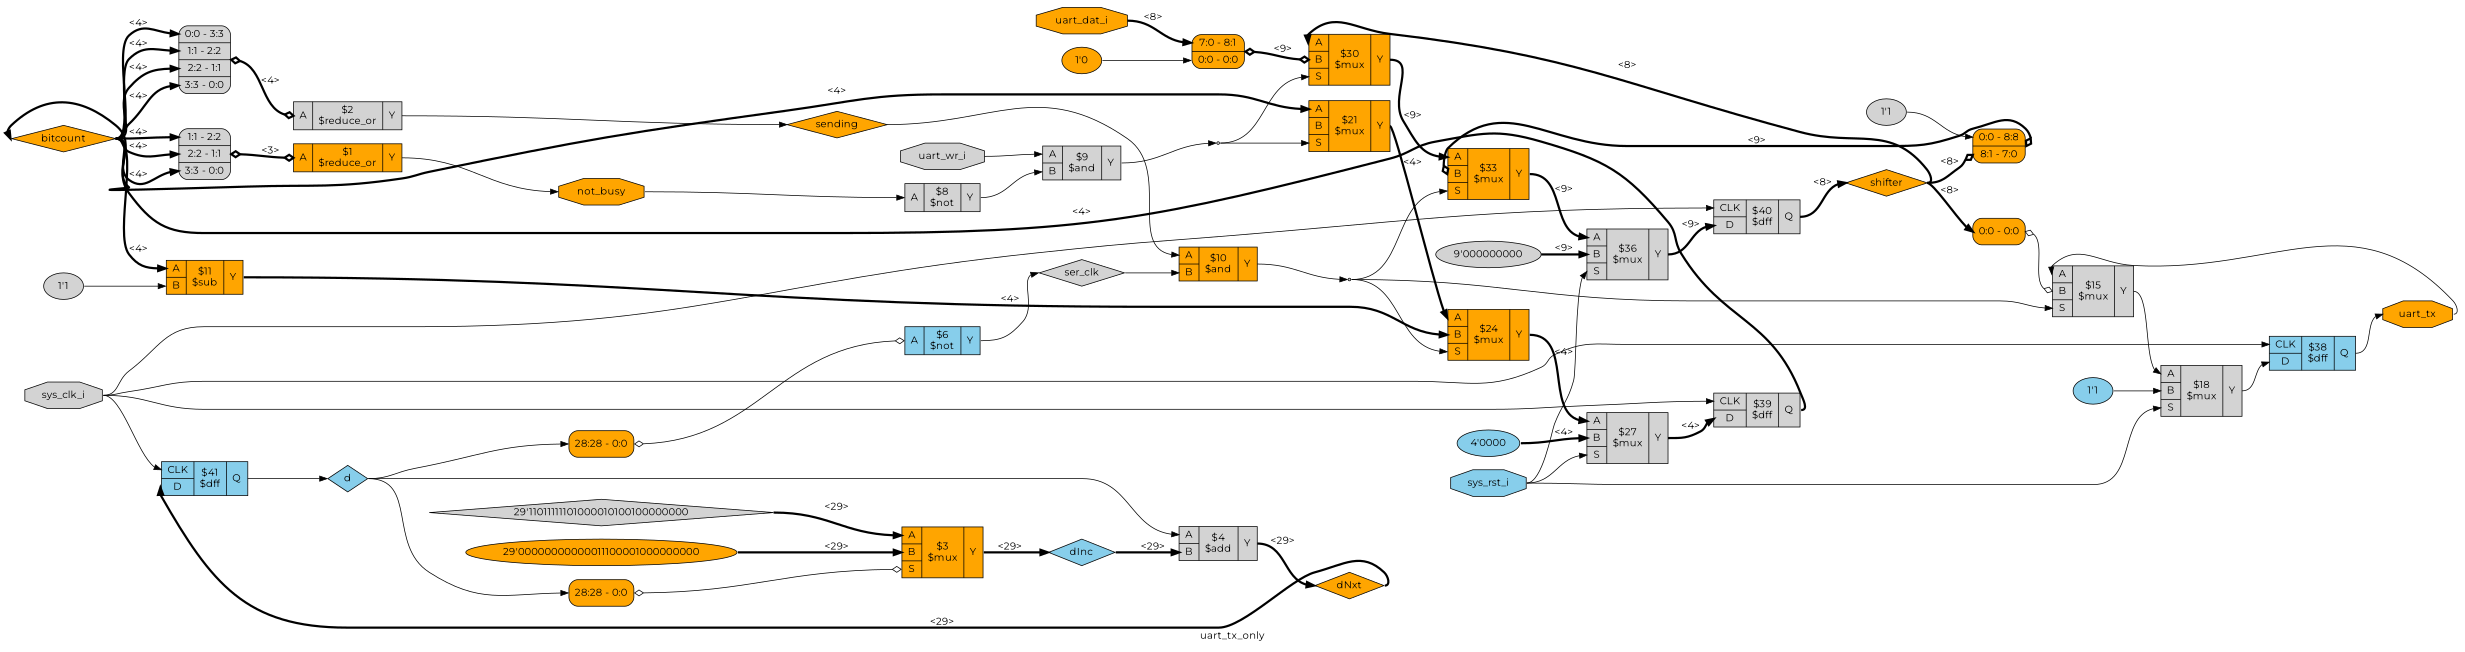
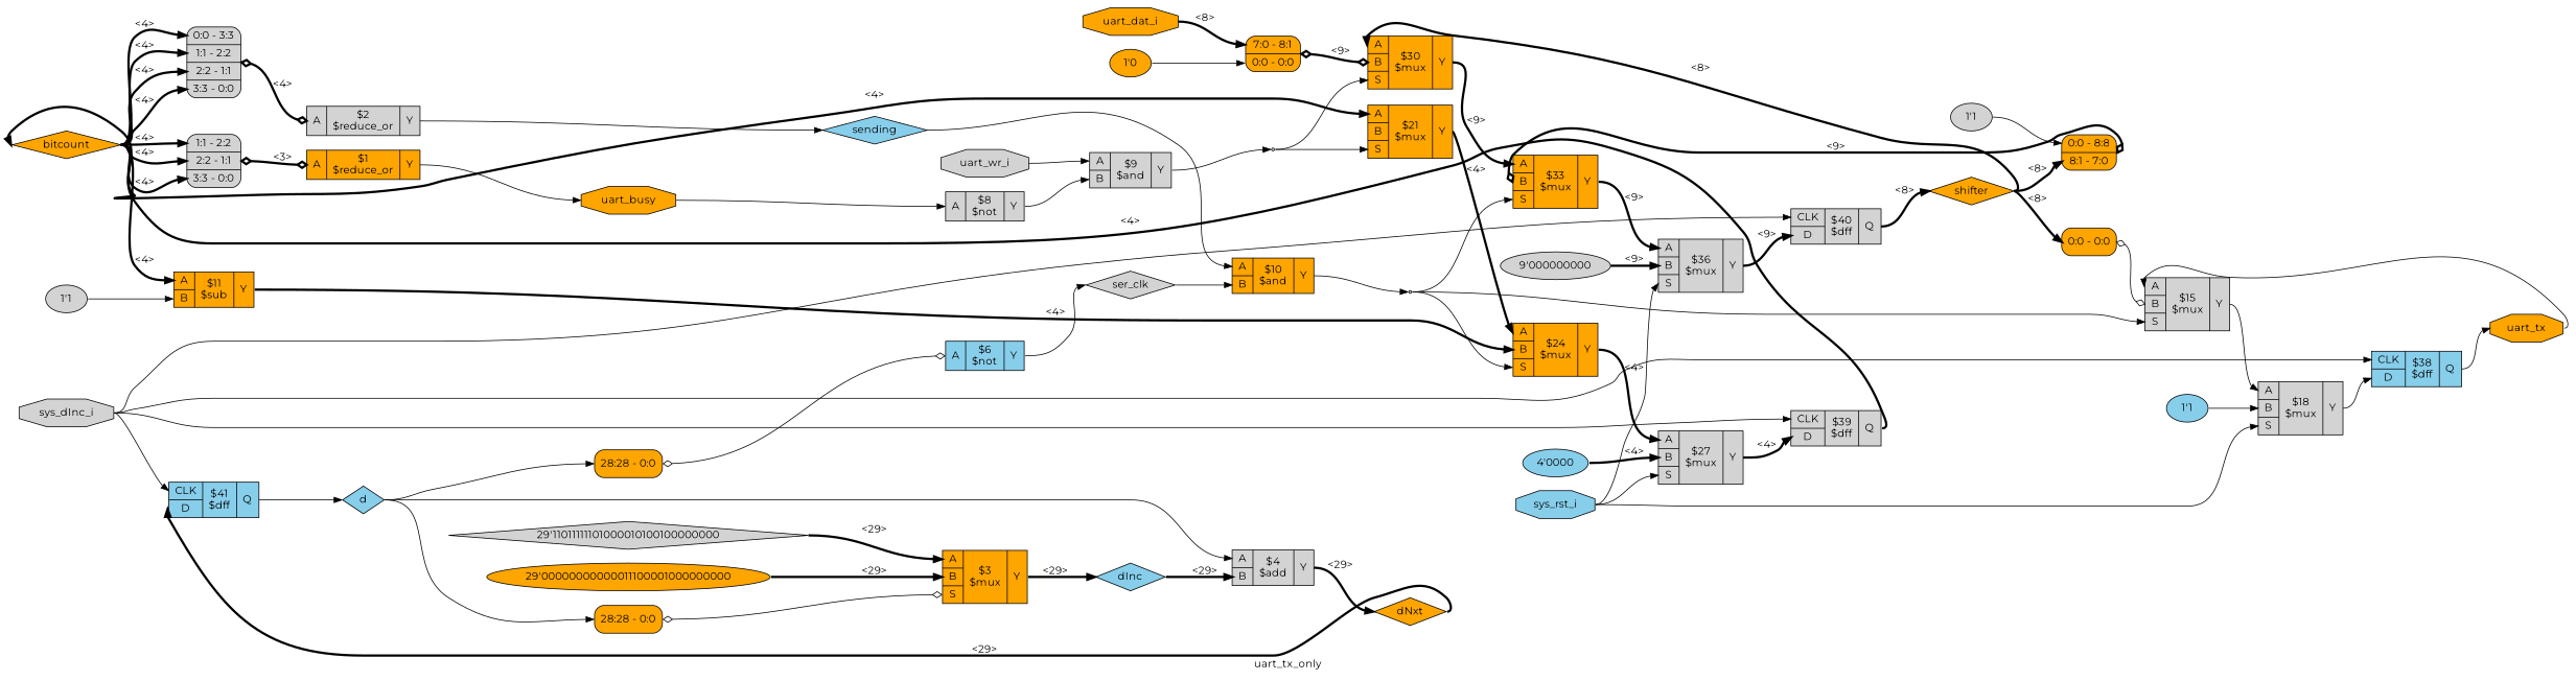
  digraph {
    fontname=Montserrat
    label=uart_tx_only
    rankdir=LR
    remincross=true
    node [fillcolor=orange fontname=Montserrat shape=record style=filled]
    edge [color=black fontname=Montserrat headport="p27:w" tailport=e]
    n14 [color=black fontcolor=black label=bitcount shape=diamond]
    c45 [label="{{<p27> A|<p28> B|<p42> S}|$21\n$mux|{<p29> Y}}"]
    x10 [fillcolor=lightgrey label="<s2> 1:1 - 2:2 |<s1> 2:2 - 1:1 |<s0> 3:3 - 0:0 " style="rounded,filled"]
    x11 [fillcolor=lightgrey label="<s3> 0:0 - 3:3 |<s2> 1:1 - 2:2 |<s1> 2:2 - 1:1 |<s0> 3:3 - 0:0 " style="rounded,filled"]
    c53 [label="{{<p27> A|<p28> B}|$11\n$sub|{<p29> Y}}"]
    c46 [label="{{<p27> A|<p28> B|<p42> S}|$24\n$mux|{<p29> Y}}"]
    c51 [label="{{<p27> A}|$1\n$reduce_or|{<p29> Y}}"]
    c52 [fillcolor=lightgrey label="{{<p27> A}|$2\n$reduce_or|{<p29> Y}}"]
    n15 [color=black fillcolor=skyblue fontcolor=black label=d shape=diamond]
    c30 [fillcolor=lightgrey label="{{<p27> A|<p28> B}|$4\n$add|{<p29> Y}}"]
    x0 [label="<s0> 28:28 - 0:0 " style="rounded,filled"]
    x15 [label="<s0> 28:28 - 0:0 " style="rounded,filled"]
    n17 [color=black fontcolor=black label=dNxt shape=diamond]
    c33 [fillcolor=skyblue label="{{<p27> A}|$6\n$not|{<p29> Y}}"]
    c54 [label="{{<p27> A|<p28> B|<p42> S}|$3\n$mux|{<p29> Y}}"]
    n16 [color=black fillcolor=skyblue fontcolor=black label=dInc shape=diamond]
    c41 [fillcolor=skyblue label="{{<p35> CLK|<p36> D}|$41\n$dff|{<p37> Q}}"]
-   n18 [color=black fontcolor=black label=sending shape=diamond]
+   n18 [color=black fillcolor=skyblue fontcolor=black label=sending shape=diamond]
    c32 [label="{{<p27> A|<p28> B}|$10\n$and|{<p29> Y}}"]
    n6 [fillcolor=lightgrey shape=point]
    n19 [color=black fillcolor=lightgrey fontcolor=black label=ser_clk shape=diamond]
    n20 [color=black fontcolor=black label=shifter shape=diamond]
    x1 [label="<s0> 0:0 - 0:0 " style="rounded,filled"]
    c48 [label="{{<p27> A|<p28> B|<p42> S}|$30\n$mux|{<p29> Y}}"]
    x7 [label="<s1> 0:0 - 8:8 |<s0> 8:1 - 7:0 " style="rounded,filled"]
    c43 [fillcolor=lightgrey label="{{<p27> A|<p28> B|<p42> S}|$15\n$mux|{<p29> Y}}"]
    c49 [label="{{<p27> A|<p28> B|<p42> S}|$33\n$mux|{<p29> Y}}"]
-   n21 [color=black fillcolor=lightgrey fontcolor=black label=sys_clk_i shape=octagon]
+   n21 [color=black fillcolor=lightgrey fontcolor=black label=sys_dInc_i shape=octagon]
    c38 [fillcolor=skyblue label="{{<p35> CLK|<p36> D}|$38\n$dff|{<p37> Q}}"]
    c39 [fillcolor=lightgrey label="{{<p35> CLK|<p36> D}|$39\n$dff|{<p37> Q}}"]
    c40 [fillcolor=lightgrey label="{{<p35> CLK|<p36> D}|$40\n$dff|{<p37> Q}}"]
    n25 [color=black fontcolor=black label=uart_tx shape=octagon]
    n22 [color=black fillcolor=skyblue fontcolor=black label=sys_rst_i shape=octagon]
    c44 [fillcolor=lightgrey label="{{<p27> A|<p28> B|<p42> S}|$18\n$mux|{<p29> Y}}"]
    c47 [fillcolor=lightgrey label="{{<p27> A|<p28> B|<p42> S}|$27\n$mux|{<p29> Y}}"]
    c50 [fillcolor=lightgrey label="{{<p27> A|<p28> B|<p42> S}|$36\n$mux|{<p29> Y}}"]
-   n23 [color=black fontcolor=black label=not_busy shape=octagon]
+   n23 [color=black fontcolor=black label=uart_busy shape=octagon]
    c34 [fillcolor=lightgrey label="{{<p27> A}|$8\n$not|{<p29> Y}}"]
    c31 [fillcolor=lightgrey label="{{<p27> A|<p28> B}|$9\n$and|{<p29> Y}}"]
    n24 [color=black fontcolor=black label=uart_dat_i shape=octagon]
    x5 [label="<s1> 7:0 - 8:1 |<s0> 0:0 - 0:0 " style="rounded,filled"]
    n26 [color=black fillcolor=lightgrey fontcolor=black label=uart_wr_i shape=octagon]
    n5 [fillcolor=lightgrey shape=point]
    v2 [fillcolor=skyblue label="1'1" shape=""]
    v4 [fillcolor=skyblue label="4'0000" shape=""]
    v6 [label="1'0" shape=""]
    v8 [fillcolor=lightgrey label="1'1" shape=""]
    v9 [fillcolor=lightgrey label="9'000000000" shape=""]
    v12 [fillcolor=lightgrey label="1'1" shape=""]
    v13 [fillcolor=lightgrey label="29'11011111101000010100100000000" shape=diamond]
    v14 [label="29'00000000000011100001000000000" shape=""]
    n14 -> c45 [label="<4>" style="setlinewidth(3)"]
    n14 -> x10 [headport="s0:w" label="<4>" style="setlinewidth(3)"]
    n14 -> x10 [headport="s1:w" label="<4>" style="setlinewidth(3)"]
    n14 -> x10 [headport="s2:w" label="<4>" style="setlinewidth(3)"]
    n14 -> x11 [headport="s0:w" label="<4>" style="setlinewidth(3)"]
    n14 -> x11 [headport="s1:w" label="<4>" style="setlinewidth(3)"]
    n14 -> x11 [headport="s2:w" label="<4>" style="setlinewidth(3)"]
    n14 -> x11 [headport="s3:w" label="<4>" style="setlinewidth(3)"]
    n14 -> c53 [label="<4>" style="setlinewidth(3)"]
    c45 -> c46 [label="<4>" style="setlinewidth(3)" tailport="p29:e"]
    x10 -> c51 [arrowhead=odiamond arrowtail=odiamond dir=both label="<3>" style="setlinewidth(3)"]
    x11 -> c52 [arrowhead=odiamond arrowtail=odiamond dir=both label="<4>" style="setlinewidth(3)"]
    c53 -> c46 [headport="p28:w" label="<4>" style="setlinewidth(3)" tailport="p29:e"]
    c46 -> c47 [label="<4>" style="setlinewidth(3)" tailport="p29:e"]
    c51 -> n23 [headport=w tailport="p29:e"]
    c52 -> n18 [headport=w tailport="p29:e"]
    n15 -> c30
    n15 -> x0 [headport="s0:w"]
    n15 -> x15 [headport="s0:w"]
    c30 -> n17 [headport=w label="<29>" style="setlinewidth(3)" tailport="p29:e"]
    x0 -> c33 [arrowhead=odiamond arrowtail=odiamond dir=both]
    x15 -> c54 [arrowhead=odiamond arrowtail=odiamond dir=both headport="p42:w"]
    n17 -> c41 [headport="p36:w" label="<29>" style="setlinewidth(3)"]
    c33 -> n19 [headport=w tailport="p29:e"]
    c54 -> n16 [headport=w label="<29>" style="setlinewidth(3)" tailport="p29:e"]
    n16 -> c30 [headport="p28:w" label="<29>" style="setlinewidth(3)"]
    c41 -> n15 [headport=w tailport="p37:e"]
    n18 -> c32
    c32 -> n6 [headport=w tailport="p29:e"]
    n6 -> c46 [headport="p42:w"]
    n6 -> c43 [headport="p42:w"]
    n6 -> c49 [headport="p42:w"]
    n19 -> c32 [headport="p28:w"]
    n20 -> x1 [headport="s0:w" label="<8>" style="setlinewidth(3)"]
    n20 -> c48 [label="<8>" style="setlinewidth(3)"]
-   n20 -> x7 [headport="s0:w" label="<8>" style="setlinewidth(3)" arrowhead=odiamond]
+   n20 -> x7 [headport="s0:w" label="<8>" style="setlinewidth(3)"]
    x1 -> c43 [arrowhead=odiamond arrowtail=odiamond dir=both headport="p28:w"]
    c48 -> c49 [label="<9>" style="setlinewidth(3)" tailport="p29:e"]
    x7 -> c49 [arrowhead=odiamond arrowtail=odiamond dir=both headport="p28:w" label="<9>" style="setlinewidth(3)"]
    c43 -> c44 [tailport="p29:e"]
    c49 -> c50 [label="<9>" style="setlinewidth(3)" tailport="p29:e"]
    n21 -> c41 [headport="p35:w"]
    n21 -> c38 [headport="p35:w"]
    n21 -> c39 [headport="p35:w"]
    n21 -> c40 [headport="p35:w"]
    c38 -> n25 [headport=w tailport="p37:e"]
    c39 -> n14 [headport=w label="<4>" style="setlinewidth(3)" tailport="p37:e"]
    c40 -> n20 [headport=w label="<8>" style="setlinewidth(3)" tailport="p37:e"]
    n25 -> c43
    n22 -> c44 [headport="p42:w"]
    n22 -> c47 [headport="p42:w"]
    n22 -> c50 [headport="p42:w"]
    c44 -> c38 [headport="p36:w" tailport="p29:e"]
    c47 -> c39 [headport="p36:w" label="<4>" style="setlinewidth(3)" tailport="p29:e"]
    c50 -> c40 [headport="p36:w" label="<9>" style="setlinewidth(3)" tailport="p29:e"]
    n23 -> c34
    c34 -> c31 [headport="p28:w" tailport="p29:e"]
    c31 -> n5 [headport=w tailport="p29:e"]
    n24 -> x5 [headport="s1:w" label="<8>" style="setlinewidth(3)"]
    x5 -> c48 [arrowhead=odiamond arrowtail=odiamond dir=both headport="p28:w" label="<9>" style="setlinewidth(3)"]
    n26 -> c31
    n5 -> c45 [headport="p42:w"]
    n5 -> c48 [headport="p42:w"]
    v2 -> c44 [headport="p28:w"]
    v4 -> c47 [headport="p28:w" label="<4>" style="setlinewidth(3)"]
    v6 -> x5 [headport="s0:w"]
    v8 -> x7 [headport="s1:w"]
    v9 -> c50 [headport="p28:w" label="<9>" style="setlinewidth(3)"]
    v12 -> c53 [headport="p28:w"]
    v13 -> c54 [label="<29>" style="setlinewidth(3)"]
    v14 -> c54 [headport="p28:w" label="<29>" style="setlinewidth(3)"]
  }
